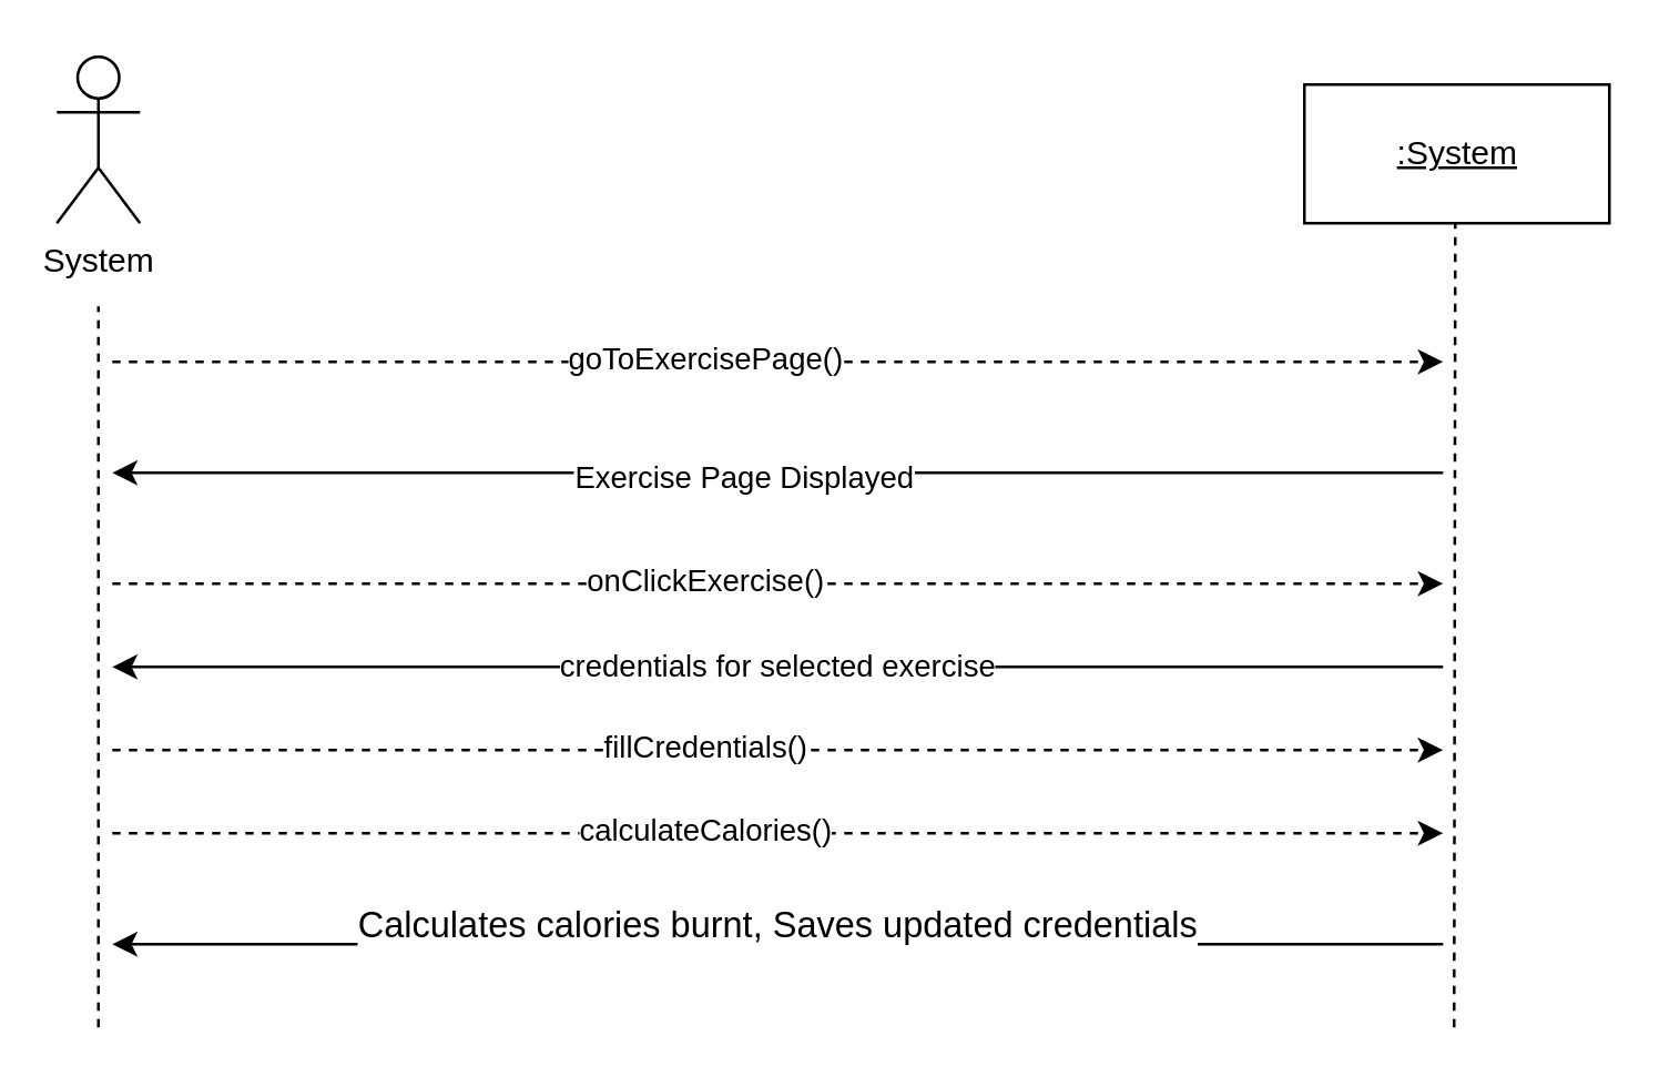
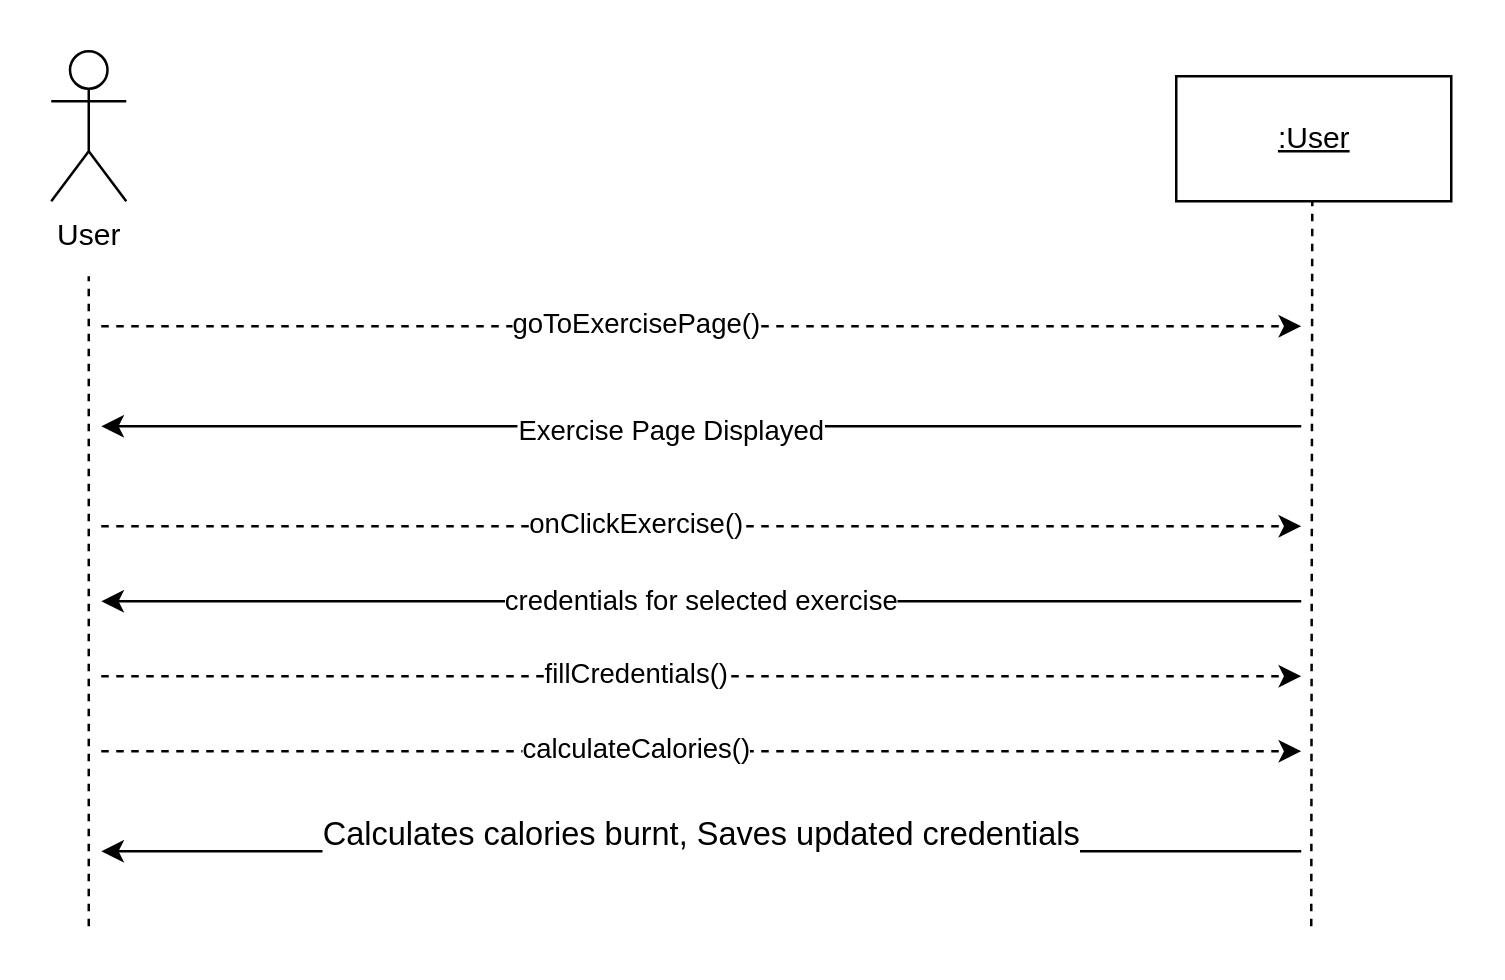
  <mxCell id="0" />
  <mxCell id="1" parent="0" />
- <mxCell id="2" value="System" style="shape=umlActor;verticalLabelPosition=bottom;verticalAlign=top;html=1;" vertex="1" parent="1"><mxGeometry x="20" y="20" width="30" height="60" as="geometry" /></mxCell>
- <mxCell id="3" value="&lt;u&gt;:System&lt;/u&gt;" style="html=1;" vertex="1" parent="1"><mxGeometry x="470" y="30" width="110" height="50" as="geometry" /></mxCell>
+ <mxCell id="2" value="User" style="shape=umlActor;verticalLabelPosition=bottom;verticalAlign=top;html=1;" vertex="1" parent="1"><mxGeometry x="20" y="20" width="30" height="60" as="geometry" /></mxCell>
+ <mxCell id="3" value="&lt;u&gt;:User&lt;/u&gt;" style="html=1;" vertex="1" parent="1"><mxGeometry x="470" y="30" width="110" height="50" as="geometry" /></mxCell>
  <mxCell id="4" value="" style="endArrow=none;dashed=1;html=1;rounded=0;" edge="1" parent="1"><mxGeometry width="50" height="50" relative="1" as="geometry"><mxPoint x="35" y="370" as="sourcePoint" /><mxPoint x="35" y="110" as="targetPoint" /></mxGeometry></mxCell>
  <mxCell id="5" value="" style="endArrow=none;dashed=1;html=1;rounded=0;" edge="1" parent="1"><mxGeometry width="50" height="50" relative="1" as="geometry"><mxPoint x="524" y="370" as="sourcePoint" /><mxPoint x="524.41" y="80" as="targetPoint" /></mxGeometry></mxCell>
  <mxCell id="6" value="" style="endArrow=classic;html=1;rounded=0;dashed=1;" edge="1" parent="1"><mxGeometry width="50" height="50" relative="1" as="geometry"><mxPoint x="40" y="210" as="sourcePoint" /><mxPoint x="520" y="210" as="targetPoint" /></mxGeometry></mxCell>
  <mxCell id="7" value="onClickExercise()" style="edgeLabel;html=1;align=center;verticalAlign=middle;resizable=0;points=[];" vertex="1" connectable="0" parent="6"><mxGeometry x="-0.113" y="2" relative="1" as="geometry"><mxPoint as="offset" /></mxGeometry></mxCell>
  <mxCell id="8" value="" style="endArrow=classic;html=1;rounded=0;" edge="1" parent="1"><mxGeometry width="50" height="50" relative="1" as="geometry"><mxPoint x="520" y="170" as="sourcePoint" /><mxPoint x="40" y="170" as="targetPoint" /></mxGeometry></mxCell>
  <mxCell id="9" value="Exercise Page Displayed" style="edgeLabel;html=1;align=center;verticalAlign=middle;resizable=0;points=[];" vertex="1" connectable="0" parent="8"><mxGeometry x="0.054" y="1" relative="1" as="geometry"><mxPoint as="offset" /></mxGeometry></mxCell>
  <mxCell id="10" value="" style="endArrow=classic;html=1;rounded=0;dashed=1;" edge="1" parent="1"><mxGeometry width="50" height="50" relative="1" as="geometry"><mxPoint x="40" y="130" as="sourcePoint" /><mxPoint x="520" y="130" as="targetPoint" /></mxGeometry></mxCell>
  <mxCell id="11" value="goToExercisePage()" style="edgeLabel;html=1;align=center;verticalAlign=middle;resizable=0;points=[];" vertex="1" connectable="0" parent="10"><mxGeometry x="-0.113" y="2" relative="1" as="geometry"><mxPoint as="offset" /></mxGeometry></mxCell>
  <mxCell id="12" value="&#10;&lt;span style=&quot;font-size: 13px ; color: #000000 ; font-weight: normal ; text-decoration: none ; font-family: &amp;quot;arial&amp;quot; ; font-style: normal&quot;&gt;Calculates calories burnt, Saves updated credentials&lt;/span&gt;&#10;&#10;" style="endArrow=classic;html=1;rounded=0;" edge="1" parent="1"><mxGeometry width="50" height="50" relative="1" as="geometry"><mxPoint x="520" y="340" as="sourcePoint" /><mxPoint x="40" y="340" as="targetPoint" /></mxGeometry></mxCell>
  <mxCell id="13" value="credentials for selected exercise" style="endArrow=classic;html=1;rounded=0;" edge="1" parent="1"><mxGeometry width="50" height="50" relative="1" as="geometry"><mxPoint x="520" y="240" as="sourcePoint" /><mxPoint x="40" y="240" as="targetPoint" /></mxGeometry></mxCell>
  <mxCell id="14" value="" style="endArrow=classic;html=1;rounded=0;dashed=1;" edge="1" parent="1"><mxGeometry width="50" height="50" relative="1" as="geometry"><mxPoint x="40" y="270" as="sourcePoint" /><mxPoint x="520" y="270" as="targetPoint" /></mxGeometry></mxCell>
  <mxCell id="15" value="fillCredentials()" style="edgeLabel;html=1;align=center;verticalAlign=middle;resizable=0;points=[];" vertex="1" connectable="0" parent="14"><mxGeometry x="-0.113" y="2" relative="1" as="geometry"><mxPoint as="offset" /></mxGeometry></mxCell>
  <mxCell id="16" value="" style="endArrow=classic;html=1;rounded=0;dashed=1;" edge="1" parent="1"><mxGeometry width="50" height="50" relative="1" as="geometry"><mxPoint x="40" y="300" as="sourcePoint" /><mxPoint x="520" y="300" as="targetPoint" /></mxGeometry></mxCell>
  <mxCell id="17" value="calculateCalories()" style="edgeLabel;html=1;align=center;verticalAlign=middle;resizable=0;points=[];" vertex="1" connectable="0" parent="16"><mxGeometry x="-0.113" y="2" relative="1" as="geometry"><mxPoint as="offset" /></mxGeometry></mxCell>
